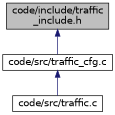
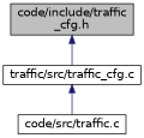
  digraph {
    node [color=black fillcolor=white fontname=Helvetica fontsize=14 shape=record style=filled]
    edge [color=midnightblue dir=back fontname=Helvetica fontsize=14 labelfontname=Helvetica labelfontsize=14 style=solid]
-   n1 [fillcolor=grey75 fontcolor=black height=0.2 label="code/include/traffic\l_include.h" width=0.4]
-   n2 [height=0.2 label="code/src/traffic_cfg.c" width=0.4]
+   n1 [fillcolor=grey75 fontcolor=black height=0.2 label="code/include/traffic\l_cfg.h" width=0.4]
+   n2 [height=0.2 label="traffic/src/traffic_cfg.c" width=0.4]
    n3 [height=0.2 label="code/src/traffic.c" width=0.4]
    n1 -> n2
    n2 -> n3
  }
